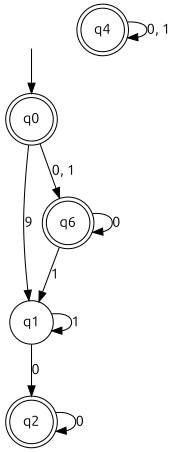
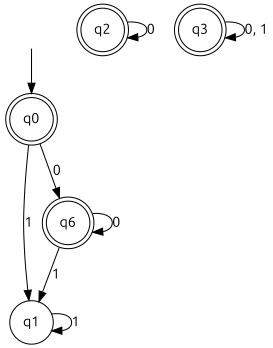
  digraph {
    fontname=Ubuntu
    node [fontname=Ubuntu shape=doublecircle]
    edge [fontname=Ubuntu]
    q1 [shape=circle]
    q2
-   q4
+   q4 [label=q3]
    n4 [label=q6]
    _nil [style=invis shape=""]
    q0
    q1 -> q1 [label=1]
-   q1 -> q2 [label=0]
    q2 -> q2 [label=0]
    q4 -> q4 [label="0, 1"]
    n4 -> q1 [label=1]
    n4 -> n4 [label=0]
    _nil -> q0
-   q0 -> q1 [label=9]
-   q0 -> n4 [label="0, 1"]
+   q0 -> q1 [label=1]
+   q0 -> n4 [label=0]
  }
